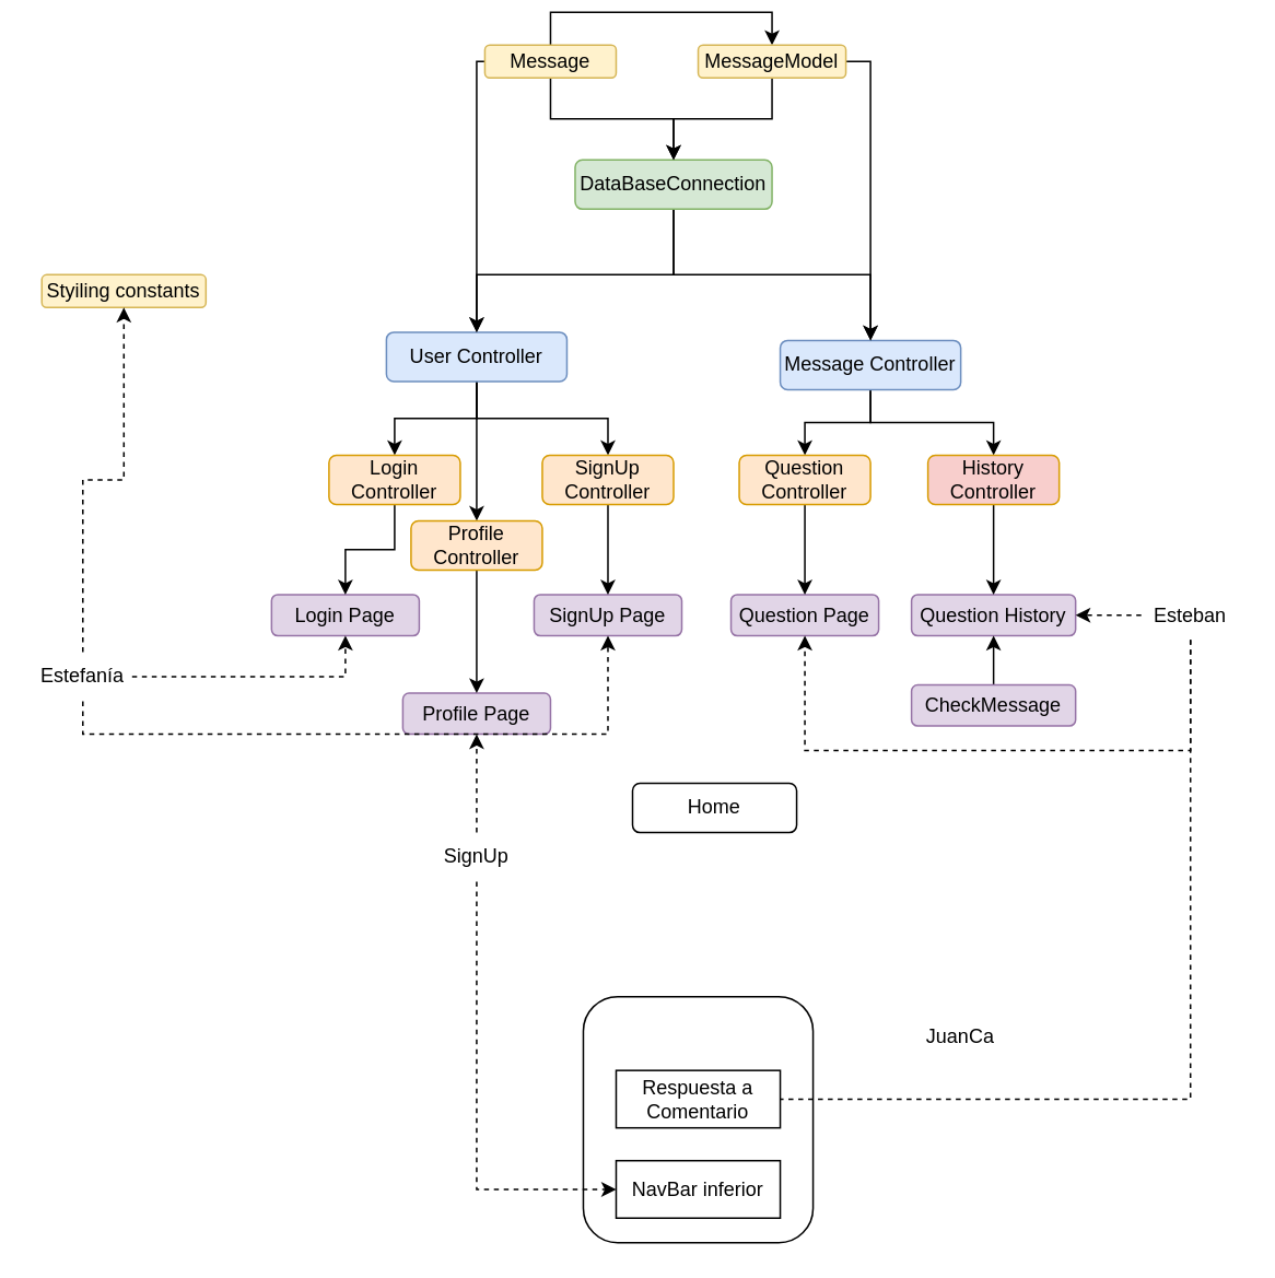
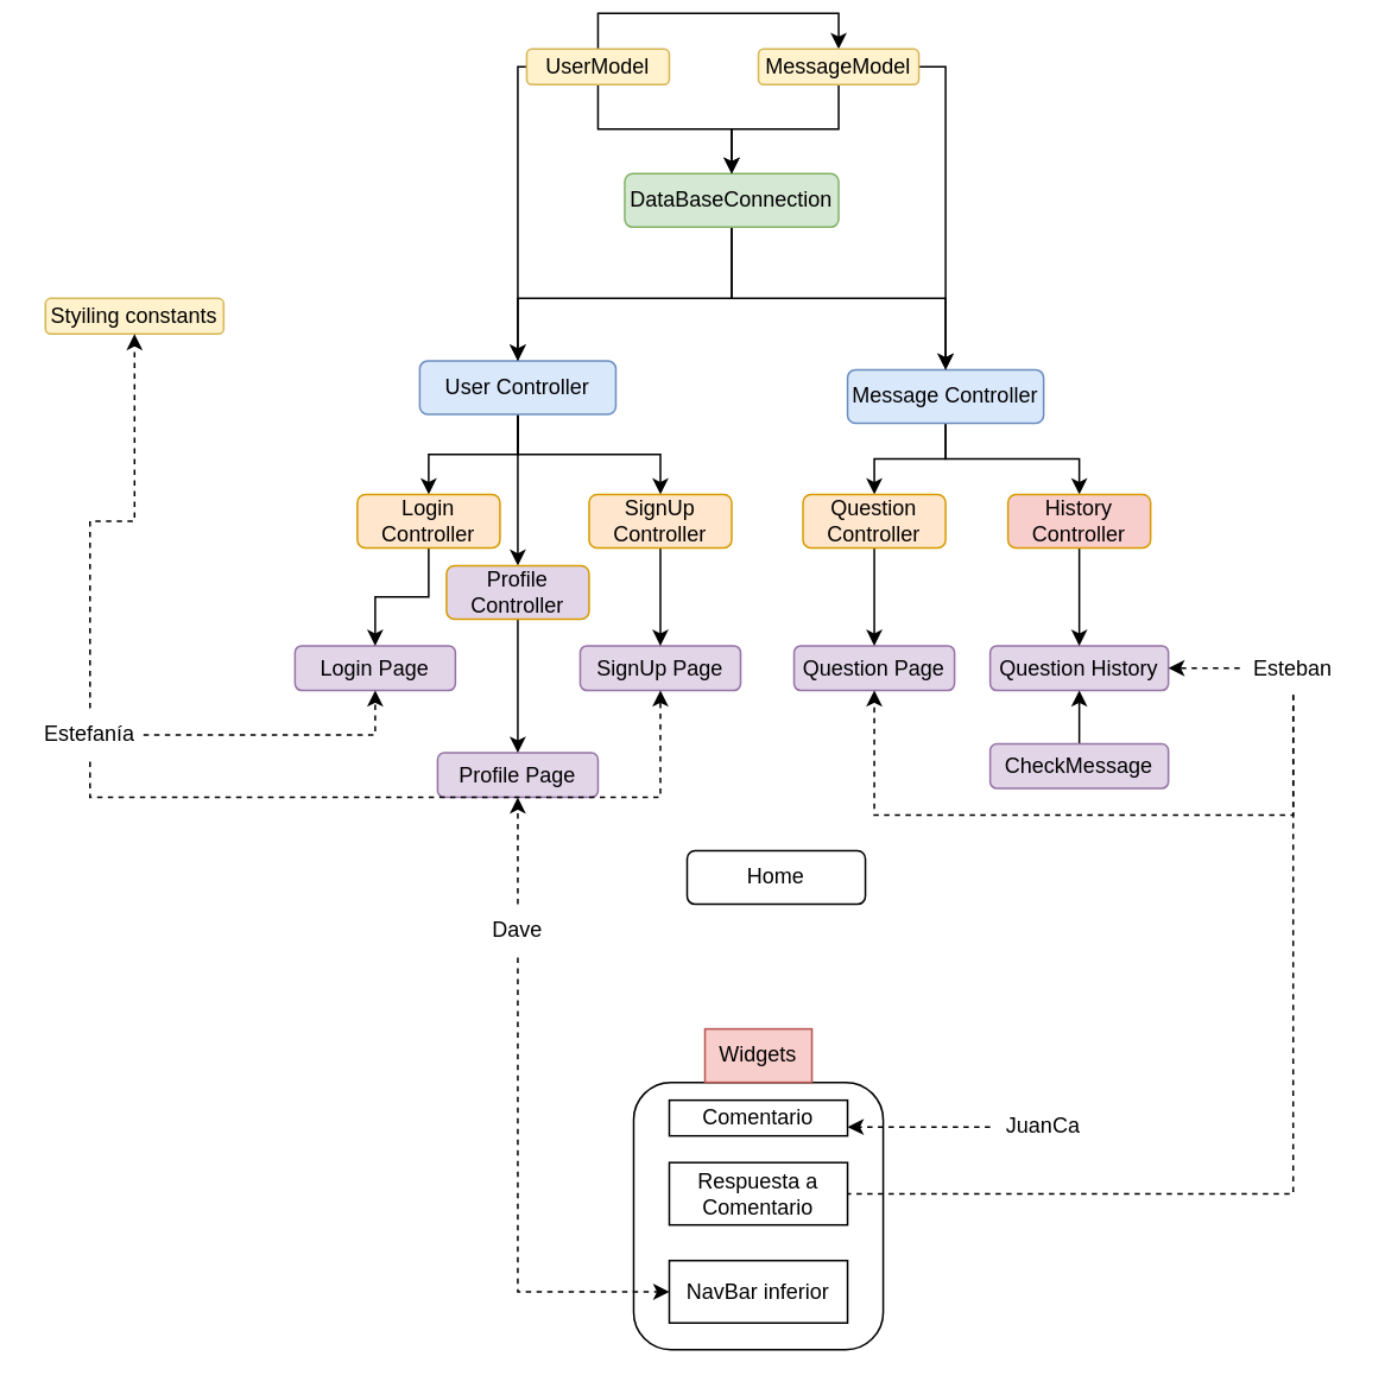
  <mxCell id="0" />
  <mxCell id="1" parent="0" />
  <mxCell id="2" value="Styiling constants" style="rounded=1;whiteSpace=wrap;html=1;fillColor=#fff2cc;strokeColor=#d6b656;" vertex="1" parent="1"><mxGeometry x="25" y="160" width="100" height="20" as="geometry" /></mxCell>
  <mxCell id="3" style="edgeStyle=orthogonalEdgeStyle;rounded=0;orthogonalLoop=1;jettySize=auto;html=1;exitX=0.5;exitY=1;exitDx=0;exitDy=0;entryX=0.5;entryY=0;entryDx=0;entryDy=0;" edge="1" parent="1" source="6" target="29"><mxGeometry relative="1" as="geometry" /></mxCell>
  <mxCell id="4" style="edgeStyle=orthogonalEdgeStyle;rounded=0;orthogonalLoop=1;jettySize=auto;html=1;exitX=0.5;exitY=1;exitDx=0;exitDy=0;entryX=0.5;entryY=0;entryDx=0;entryDy=0;" edge="1" parent="1" source="6" target="33"><mxGeometry relative="1" as="geometry" /></mxCell>
  <mxCell id="5" style="edgeStyle=orthogonalEdgeStyle;rounded=0;orthogonalLoop=1;jettySize=auto;html=1;exitX=0.5;exitY=1;exitDx=0;exitDy=0;entryX=0.5;entryY=0;entryDx=0;entryDy=0;" edge="1" parent="1" source="6" target="31"><mxGeometry relative="1" as="geometry" /></mxCell>
  <mxCell id="6" value="User Controller" style="rounded=1;whiteSpace=wrap;html=1;fillColor=#dae8fc;strokeColor=#6c8ebf;" vertex="1" parent="1"><mxGeometry x="235" y="195" width="110" height="30" as="geometry" /></mxCell>
  <mxCell id="7" value="Login Page" style="rounded=1;whiteSpace=wrap;html=1;fillColor=#e1d5e7;strokeColor=#9673a6;" vertex="1" parent="1"><mxGeometry x="165" y="355" width="90" height="25" as="geometry" /></mxCell>
  <mxCell id="8" value="Profile Page" style="rounded=1;whiteSpace=wrap;html=1;fillColor=#e1d5e7;strokeColor=#9673a6;" vertex="1" parent="1"><mxGeometry x="245" y="415" width="90" height="25" as="geometry" /></mxCell>
  <mxCell id="9" value="SignUp Page" style="rounded=1;whiteSpace=wrap;html=1;fillColor=#e1d5e7;strokeColor=#9673a6;" vertex="1" parent="1"><mxGeometry x="325" y="355" width="90" height="25" as="geometry" /></mxCell>
  <mxCell id="10" value="Home" style="rounded=1;whiteSpace=wrap;html=1;" vertex="1" parent="1"><mxGeometry x="385" y="470" width="100" height="30" as="geometry" /></mxCell>
  <mxCell id="11" style="edgeStyle=orthogonalEdgeStyle;rounded=0;orthogonalLoop=1;jettySize=auto;html=1;exitX=0.5;exitY=1;exitDx=0;exitDy=0;entryX=0.5;entryY=0;entryDx=0;entryDy=0;" edge="1" parent="1" source="13" target="35"><mxGeometry relative="1" as="geometry" /></mxCell>
  <mxCell id="12" style="edgeStyle=orthogonalEdgeStyle;rounded=0;orthogonalLoop=1;jettySize=auto;html=1;exitX=0.5;exitY=1;exitDx=0;exitDy=0;entryX=0.5;entryY=0;entryDx=0;entryDy=0;" edge="1" parent="1" source="13" target="37"><mxGeometry relative="1" as="geometry" /></mxCell>
  <mxCell id="13" value="Message Controller" style="rounded=1;whiteSpace=wrap;html=1;fillColor=#dae8fc;strokeColor=#6c8ebf;" vertex="1" parent="1"><mxGeometry x="475" y="200" width="110" height="30" as="geometry" /></mxCell>
  <mxCell id="14" value="Question Page" style="rounded=1;whiteSpace=wrap;html=1;fillColor=#e1d5e7;strokeColor=#9673a6;" vertex="1" parent="1"><mxGeometry x="445" y="355" width="90" height="25" as="geometry" /></mxCell>
  <mxCell id="15" value="Question History" style="rounded=1;whiteSpace=wrap;html=1;fillColor=#e1d5e7;strokeColor=#9673a6;" vertex="1" parent="1"><mxGeometry x="555" y="355" width="100" height="25" as="geometry" /></mxCell>
  <mxCell id="16" style="edgeStyle=orthogonalEdgeStyle;rounded=0;orthogonalLoop=1;jettySize=auto;html=1;exitX=0.5;exitY=0;exitDx=0;exitDy=0;entryX=0.5;entryY=1;entryDx=0;entryDy=0;" edge="1" parent="1" source="17" target="15"><mxGeometry relative="1" as="geometry" /></mxCell>
  <mxCell id="17" value="CheckMessage" style="rounded=1;whiteSpace=wrap;html=1;fillColor=#e1d5e7;strokeColor=#9673a6;" vertex="1" parent="1"><mxGeometry x="555" y="410" width="100" height="25" as="geometry" /></mxCell>
  <mxCell id="18" style="edgeStyle=orthogonalEdgeStyle;rounded=0;orthogonalLoop=1;jettySize=auto;html=1;exitX=0.5;exitY=1;exitDx=0;exitDy=0;entryX=0.5;entryY=0;entryDx=0;entryDy=0;" edge="1" parent="1" source="20" target="6"><mxGeometry relative="1" as="geometry"><Array as="points"><mxPoint x="410" y="160" /><mxPoint x="290" y="160" /></Array></mxGeometry></mxCell>
  <mxCell id="19" style="edgeStyle=orthogonalEdgeStyle;rounded=0;orthogonalLoop=1;jettySize=auto;html=1;exitX=0.5;exitY=1;exitDx=0;exitDy=0;" edge="1" parent="1" source="20" target="13"><mxGeometry relative="1" as="geometry"><Array as="points"><mxPoint x="410" y="160" /><mxPoint x="530" y="160" /></Array></mxGeometry></mxCell>
  <mxCell id="20" value="DataBaseConnection" style="rounded=1;whiteSpace=wrap;html=1;fillColor=#d5e8d4;strokeColor=#82b366;" vertex="1" parent="1"><mxGeometry x="350" y="90" width="120" height="30" as="geometry" /></mxCell>
  <mxCell id="21" style="edgeStyle=orthogonalEdgeStyle;rounded=0;orthogonalLoop=1;jettySize=auto;html=1;exitX=0.5;exitY=0;exitDx=0;exitDy=0;entryX=0.5;entryY=0;entryDx=0;entryDy=0;" edge="1" parent="1" source="24" target="27"><mxGeometry relative="1" as="geometry" /></mxCell>
  <mxCell id="22" style="edgeStyle=orthogonalEdgeStyle;rounded=0;orthogonalLoop=1;jettySize=auto;html=1;exitX=0.5;exitY=1;exitDx=0;exitDy=0;" edge="1" parent="1" source="24" target="20"><mxGeometry relative="1" as="geometry" /></mxCell>
  <mxCell id="23" style="edgeStyle=orthogonalEdgeStyle;rounded=0;orthogonalLoop=1;jettySize=auto;html=1;exitX=0;exitY=0.5;exitDx=0;exitDy=0;entryX=0.5;entryY=0;entryDx=0;entryDy=0;" edge="1" parent="1" source="24" target="6"><mxGeometry relative="1" as="geometry"><Array as="points"><mxPoint x="290" y="30" /></Array></mxGeometry></mxCell>
- <mxCell id="24" value="Message" style="rounded=1;whiteSpace=wrap;html=1;fillColor=#fff2cc;strokeColor=#d6b656;" vertex="1" parent="1"><mxGeometry x="295" y="20" width="80" height="20" as="geometry" /></mxCell>
+ <mxCell id="24" value="UserModel" style="rounded=1;whiteSpace=wrap;html=1;fillColor=#fff2cc;strokeColor=#d6b656;" vertex="1" parent="1"><mxGeometry x="295" y="20" width="80" height="20" as="geometry" /></mxCell>
  <mxCell id="25" style="edgeStyle=orthogonalEdgeStyle;rounded=0;orthogonalLoop=1;jettySize=auto;html=1;exitX=0.5;exitY=1;exitDx=0;exitDy=0;entryX=0.5;entryY=0;entryDx=0;entryDy=0;" edge="1" parent="1" source="27" target="20"><mxGeometry relative="1" as="geometry" /></mxCell>
  <mxCell id="26" style="edgeStyle=orthogonalEdgeStyle;rounded=0;orthogonalLoop=1;jettySize=auto;html=1;exitX=1;exitY=0.5;exitDx=0;exitDy=0;entryX=0.5;entryY=0;entryDx=0;entryDy=0;" edge="1" parent="1" source="27" target="13"><mxGeometry relative="1" as="geometry"><Array as="points"><mxPoint x="530" y="30" /></Array></mxGeometry></mxCell>
  <mxCell id="27" value="MessageModel" style="rounded=1;whiteSpace=wrap;html=1;fillColor=#fff2cc;strokeColor=#d6b656;" vertex="1" parent="1"><mxGeometry x="425" y="20" width="90" height="20" as="geometry" /></mxCell>
  <mxCell id="28" style="edgeStyle=orthogonalEdgeStyle;rounded=0;orthogonalLoop=1;jettySize=auto;html=1;exitX=0.5;exitY=1;exitDx=0;exitDy=0;entryX=0.5;entryY=0;entryDx=0;entryDy=0;" edge="1" parent="1" source="29" target="7"><mxGeometry relative="1" as="geometry" /></mxCell>
  <mxCell id="29" value="Login Controller" style="rounded=1;whiteSpace=wrap;html=1;fillColor=#ffe6cc;strokeColor=#d79b00;" vertex="1" parent="1"><mxGeometry x="200" y="270" width="80" height="30" as="geometry" /></mxCell>
  <mxCell id="30" style="edgeStyle=orthogonalEdgeStyle;rounded=0;orthogonalLoop=1;jettySize=auto;html=1;exitX=0.5;exitY=1;exitDx=0;exitDy=0;entryX=0.5;entryY=0;entryDx=0;entryDy=0;" edge="1" parent="1" source="31" target="9"><mxGeometry relative="1" as="geometry" /></mxCell>
  <mxCell id="31" value="SignUp Controller" style="rounded=1;whiteSpace=wrap;html=1;fillColor=#ffe6cc;strokeColor=#d79b00;" vertex="1" parent="1"><mxGeometry x="330" y="270" width="80" height="30" as="geometry" /></mxCell>
  <mxCell id="32" style="edgeStyle=orthogonalEdgeStyle;rounded=0;orthogonalLoop=1;jettySize=auto;html=1;exitX=0.5;exitY=1;exitDx=0;exitDy=0;entryX=0.5;entryY=0;entryDx=0;entryDy=0;" edge="1" parent="1" source="33" target="8"><mxGeometry relative="1" as="geometry" /></mxCell>
- <mxCell id="33" value="Profile Controller" style="rounded=1;whiteSpace=wrap;html=1;fillColor=#ffe6cc;strokeColor=#d79b00;" vertex="1" parent="1"><mxGeometry x="250" y="310" width="80" height="30" as="geometry" /></mxCell>
+ <mxCell id="33" value="Profile Controller" style="rounded=1;whiteSpace=wrap;html=1;fillColor=#e1d5e7;strokeColor=#d79b00;" vertex="1" parent="1"><mxGeometry x="250" y="310" width="80" height="30" as="geometry" /></mxCell>
  <mxCell id="34" style="edgeStyle=orthogonalEdgeStyle;rounded=0;orthogonalLoop=1;jettySize=auto;html=1;exitX=0.5;exitY=1;exitDx=0;exitDy=0;entryX=0.5;entryY=0;entryDx=0;entryDy=0;" edge="1" parent="1" source="35" target="14"><mxGeometry relative="1" as="geometry" /></mxCell>
  <mxCell id="35" value="Question Controller" style="rounded=1;whiteSpace=wrap;html=1;fillColor=#ffe6cc;strokeColor=#d79b00;" vertex="1" parent="1"><mxGeometry x="450" y="270" width="80" height="30" as="geometry" /></mxCell>
  <mxCell id="36" style="edgeStyle=orthogonalEdgeStyle;rounded=0;orthogonalLoop=1;jettySize=auto;html=1;exitX=0.5;exitY=1;exitDx=0;exitDy=0;entryX=0.5;entryY=0;entryDx=0;entryDy=0;" edge="1" parent="1" source="37" target="15"><mxGeometry relative="1" as="geometry" /></mxCell>
  <mxCell id="37" value="History&lt;br&gt;Controller" style="rounded=1;whiteSpace=wrap;html=1;fillColor=#f8cecc;strokeColor=#d79b00;" vertex="1" parent="1"><mxGeometry x="565" y="270" width="80" height="30" as="geometry" /></mxCell>
  <mxCell id="38" value="" style="rounded=1;whiteSpace=wrap;html=1;" vertex="1" parent="1"><mxGeometry x="355" y="600" width="140" height="150" as="geometry" /></mxCell>
+ <mxCell id="39" value="Comentario" style="rounded=0;whiteSpace=wrap;html=1;" vertex="1" parent="1"><mxGeometry x="375" y="610" width="100" height="20" as="geometry" /></mxCell>
  <mxCell id="40" value="Respuesta a Comentario" style="rounded=0;whiteSpace=wrap;html=1;" vertex="1" parent="1"><mxGeometry x="375" y="645" width="100" height="35" as="geometry" /></mxCell>
  <mxCell id="41" value="NavBar inferior" style="rounded=0;whiteSpace=wrap;html=1;" vertex="1" parent="1"><mxGeometry x="375" y="700" width="100" height="35" as="geometry" /></mxCell>
+ <mxCell id="42" value="Widgets" style="text;html=1;strokeColor=#b85450;fillColor=#f8cecc;align=center;verticalAlign=middle;whiteSpace=wrap;rounded=0;" vertex="1" parent="1"><mxGeometry x="395" y="570" width="60" height="30" as="geometry" /></mxCell>
  <mxCell id="43" style="edgeStyle=orthogonalEdgeStyle;rounded=0;orthogonalLoop=1;jettySize=auto;html=1;exitX=0.5;exitY=0;exitDx=0;exitDy=0;entryX=0.5;entryY=1;entryDx=0;entryDy=0;dashed=1;" edge="1" parent="1" source="46" target="2"><mxGeometry relative="1" as="geometry" /></mxCell>
  <mxCell id="44" style="edgeStyle=orthogonalEdgeStyle;rounded=0;orthogonalLoop=1;jettySize=auto;html=1;exitX=1;exitY=0.5;exitDx=0;exitDy=0;entryX=0.5;entryY=1;entryDx=0;entryDy=0;dashed=1;" edge="1" parent="1" source="46" target="7"><mxGeometry relative="1" as="geometry" /></mxCell>
  <mxCell id="45" style="edgeStyle=orthogonalEdgeStyle;rounded=0;orthogonalLoop=1;jettySize=auto;html=1;exitX=0.5;exitY=1;exitDx=0;exitDy=0;entryX=0.5;entryY=1;entryDx=0;entryDy=0;dashed=1;" edge="1" parent="1" source="46" target="9"><mxGeometry relative="1" as="geometry" /></mxCell>
  <mxCell id="46" value="Estefanía" style="text;html=1;strokeColor=none;fillColor=none;align=center;verticalAlign=middle;whiteSpace=wrap;rounded=0;" vertex="1" parent="1"><mxGeometry x="20" y="390" width="60" height="30" as="geometry" /></mxCell>
  <mxCell id="47" style="edgeStyle=orthogonalEdgeStyle;rounded=0;orthogonalLoop=1;jettySize=auto;html=1;exitX=0.5;exitY=0;exitDx=0;exitDy=0;entryX=0.5;entryY=1;entryDx=0;entryDy=0;dashed=1;" edge="1" parent="1" source="49" target="8"><mxGeometry relative="1" as="geometry" /></mxCell>
  <mxCell id="48" style="edgeStyle=orthogonalEdgeStyle;rounded=0;orthogonalLoop=1;jettySize=auto;html=1;exitX=0.5;exitY=1;exitDx=0;exitDy=0;entryX=0;entryY=0.5;entryDx=0;entryDy=0;dashed=1;" edge="1" parent="1" source="49" target="41"><mxGeometry relative="1" as="geometry" /></mxCell>
- <mxCell id="49" value="SignUp" style="text;html=1;strokeColor=none;fillColor=none;align=center;verticalAlign=middle;whiteSpace=wrap;rounded=0;" vertex="1" parent="1"><mxGeometry x="260" y="500" width="60" height="30" as="geometry" /></mxCell>
+ <mxCell id="49" value="Dave" style="text;html=1;strokeColor=none;fillColor=none;align=center;verticalAlign=middle;whiteSpace=wrap;rounded=0;" vertex="1" parent="1"><mxGeometry x="260" y="500" width="60" height="30" as="geometry" /></mxCell>
  <mxCell id="50" style="edgeStyle=orthogonalEdgeStyle;rounded=0;orthogonalLoop=1;jettySize=auto;html=1;exitX=0.5;exitY=1;exitDx=0;exitDy=0;entryX=0.5;entryY=1;entryDx=0;entryDy=0;dashed=1;" edge="1" parent="1" source="53" target="14"><mxGeometry relative="1" as="geometry"><Array as="points"><mxPoint x="725" y="450" /><mxPoint x="490" y="450" /></Array></mxGeometry></mxCell>
  <mxCell id="51" style="edgeStyle=orthogonalEdgeStyle;rounded=0;orthogonalLoop=1;jettySize=auto;html=1;exitX=0.5;exitY=1;exitDx=0;exitDy=0;entryX=1;entryY=0.5;entryDx=0;entryDy=0;dashed=1;endArrow=none;" edge="1" parent="1" source="53" target="40"><mxGeometry relative="1" as="geometry" /></mxCell>
  <mxCell id="52" style="edgeStyle=orthogonalEdgeStyle;rounded=0;orthogonalLoop=1;jettySize=auto;html=1;exitX=0;exitY=0.5;exitDx=0;exitDy=0;entryX=1;entryY=0.5;entryDx=0;entryDy=0;dashed=1;" edge="1" parent="1" source="53" target="15"><mxGeometry relative="1" as="geometry" /></mxCell>
  <mxCell id="53" value="Esteban" style="text;html=1;strokeColor=none;fillColor=none;align=center;verticalAlign=middle;whiteSpace=wrap;rounded=0;" vertex="1" parent="1"><mxGeometry x="695" y="352.5" width="60" height="30" as="geometry" /></mxCell>
+ <mxCell id="54" style="edgeStyle=orthogonalEdgeStyle;rounded=0;orthogonalLoop=1;jettySize=auto;html=1;exitX=0;exitY=0.5;exitDx=0;exitDy=0;entryX=1;entryY=0.75;entryDx=0;entryDy=0;dashed=1;" edge="1" parent="1" source="55" target="39"><mxGeometry relative="1" as="geometry" /></mxCell>
  <mxCell id="55" value="JuanCa" style="text;html=1;strokeColor=none;fillColor=none;align=center;verticalAlign=middle;whiteSpace=wrap;rounded=0;" vertex="1" parent="1"><mxGeometry x="555" y="610" width="60" height="30" as="geometry" /></mxCell>
